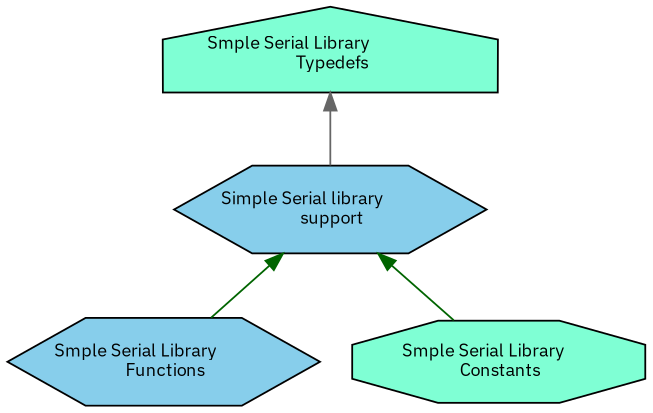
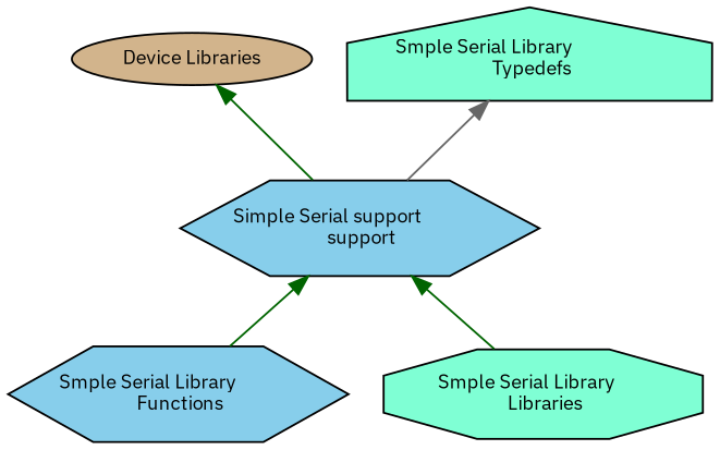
  digraph {
    fontname="IBM Plex Sans"
    rankdir=TB
    node [color=black fillcolor=skyblue fontname="IBM Plex Sans" fontsize=10 shape=hexagon style=filled]
    edge [color=darkgreen dir=back fontname="IBM Plex Sans" fontsize=10 labelfontname=Helvetica labelfontsize=10 shape=plaintext style=solid]
-   n2 [fontcolor=black height=0.2 label="Simple Serial library\l support" width=0.4]
+   n1 [fillcolor=tan height=0.2 label="Device Libraries" shape=ellipse width=0.4]
+   n2 [fontcolor=black height=0.2 label="Simple Serial support\l support" width=0.4]
    n3 [height=0.2 label="Smple Serial Library\l Functions" width=0.4]
-   n4 [fillcolor=aquamarine height=0.2 label="Smple Serial Library\l Constants" shape=octagon width=0.4]
+   n4 [fillcolor=aquamarine height=0.2 label="Smple Serial Library\l Libraries" shape=octagon width=0.4]
    n5 [fillcolor=aquamarine height=0.2 label="Smple Serial Library\l Typedefs" shape=house width=0.4]
+   n1 -> n2
    n2 -> n3
    n2 -> n4
    n5 -> n2 [color=gray40]
  }
